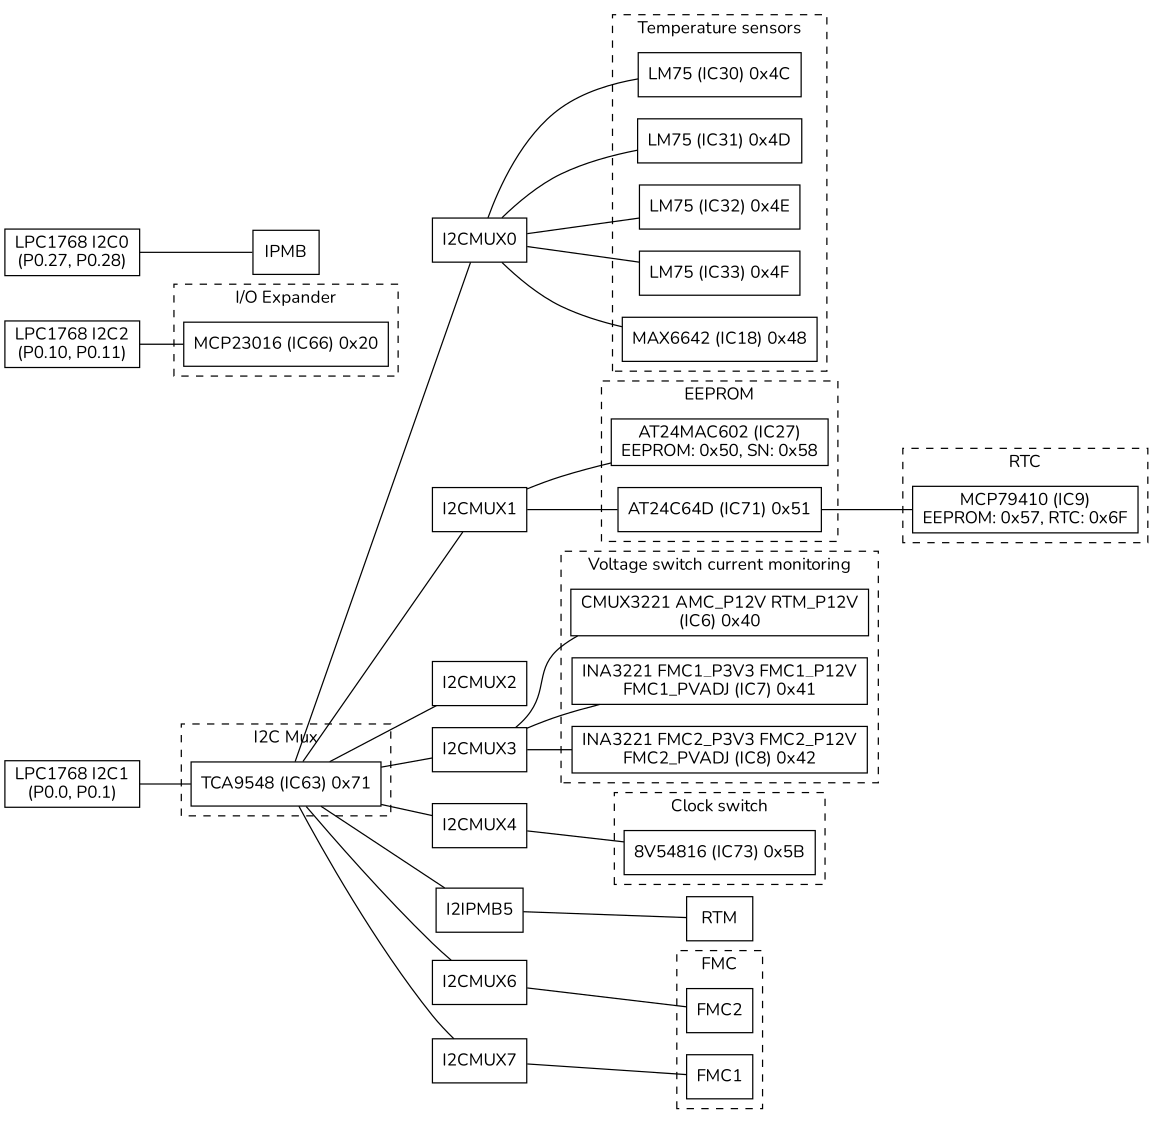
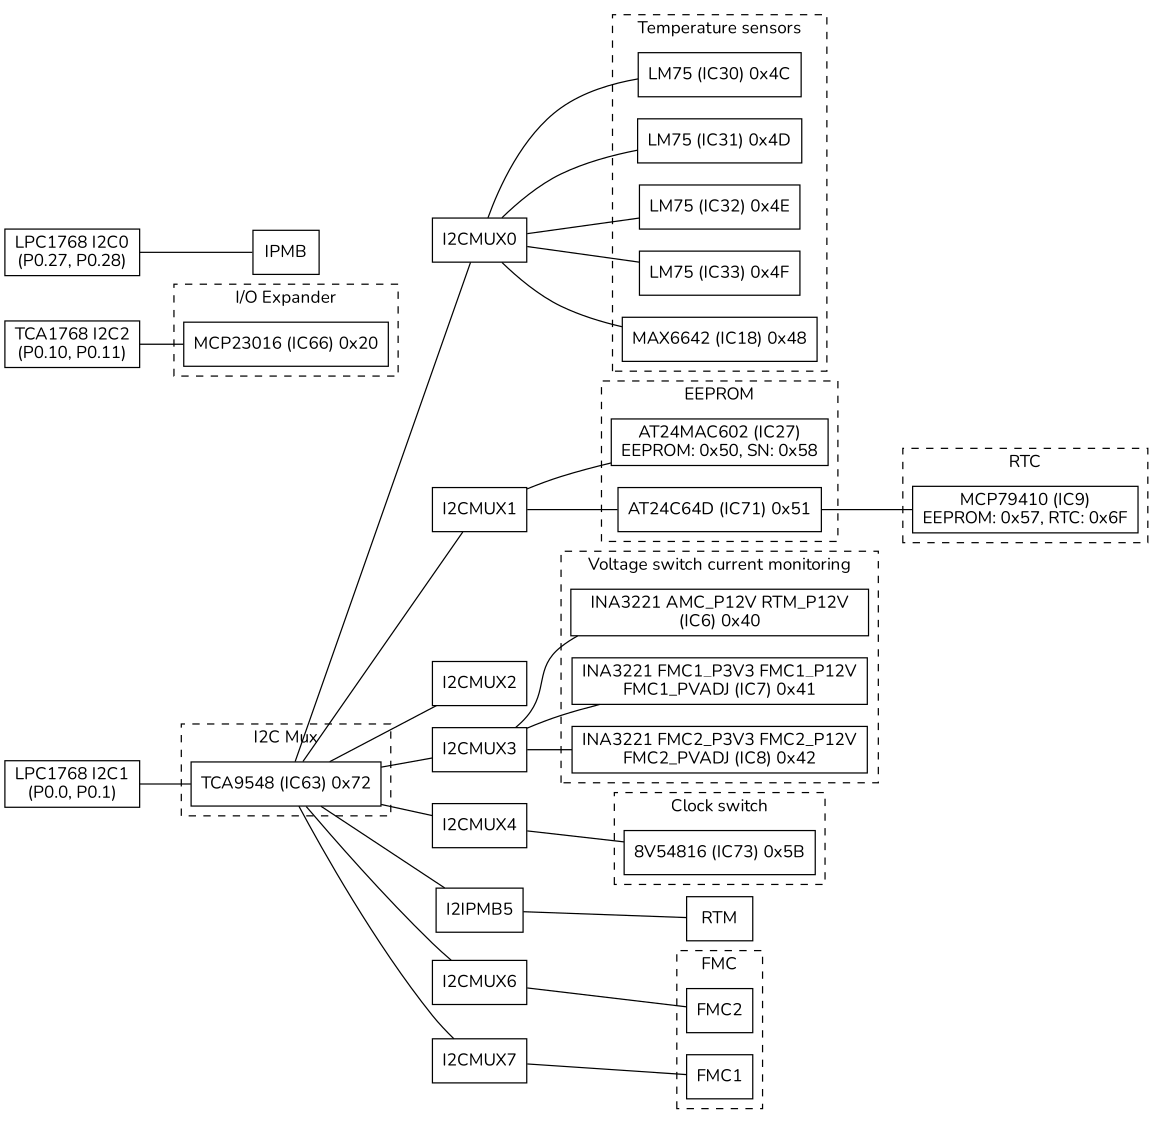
  graph {
    fontname=Nunito
    rankdir=LR
    node [fontname=Nunito shape=rectangle]
    edge [fontname=Nunito]
-   n1 [label="TCA9548 (IC63) 0x71"]
+   n1 [label="TCA9548 (IC63) 0x72"]
    n2 [label="MCP23016 (IC66) 0x20"]
    n3 [label="LM75 (IC30) 0x4C"]
    n4 [label="LM75 (IC31) 0x4D"]
    n5 [label="LM75 (IC32) 0x4E"]
    n6 [label="LM75 (IC33) 0x4F"]
    n7 [label="MAX6642 (IC18) 0x48"]
    n8 [label="MCP79410 (IC9)\nEEPROM: 0x57, RTC: 0x6F"]
    n9 [label="AT24MAC602 (IC27)\nEEPROM: 0x50, SN: 0x58"]
    n10 [label="AT24C64D (IC71) 0x51"]
-   n11 [label="CMUX3221 AMC_P12V RTM_P12V\n(IC6) 0x40"]
+   n11 [label="INA3221 AMC_P12V RTM_P12V\n(IC6) 0x40"]
    n12 [label="INA3221 FMC1_P3V3 FMC1_P12V\nFMC1_PVADJ (IC7) 0x41"]
    n13 [label="INA3221 FMC2_P3V3 FMC2_P12V\nFMC2_PVADJ (IC8) 0x42"]
    n14 [label="8V54816 (IC73) 0x5B"]
    n15 [label=FMC2]
    n16 [label=FMC1]
    n17 [label=I2CMUX0]
    n18 [label=I2CMUX1]
    n19 [label=I2CMUX2]
    n20 [label=I2CMUX3]
    n21 [label=I2CMUX4]
    n22 [label=I2IPMB5]
    n23 [label=I2CMUX6]
    n24 [label=I2CMUX7]
    n25 [label="LPC1768 I2C0\n(P0.27, P0.28)"]
    n26 [label=IPMB]
    n27 [label="LPC1768 I2C1\n(P0.0, P0.1)"]
-   n28 [label="LPC1768 I2C2\n(P0.10, P0.11)"]
+   n28 [label="TCA1768 I2C2\n(P0.10, P0.11)"]
    n29 [label=RTM]
    subgraph cluster_1 {
      label="I2C Mux"
      style=dashed
      n1
    }
    subgraph cluster_2 {
      label="I/O Expander"
      style=dashed
      n2
    }
    subgraph cluster_3 {
      label="Temperature sensors"
      style=dashed
      n3
      n4
      n5
      n6
      n7
    }
    subgraph cluster_4 {
      label=RTC
      style=dashed
      n8
    }
    subgraph cluster_5 {
      label=EEPROM
      style=dashed
      n9
      n10
    }
    subgraph cluster_6 {
      label="Voltage switch current monitoring"
      style=dashed
      n11
      n12
      n13
    }
    subgraph cluster_7 {
      label="Clock switch"
      style=dashed
      n14
    }
    subgraph cluster_8 {
      label=FMC
      style=dashed
      n15
      n16
    }
    n1 -- n17
    n1 -- n18
    n1 -- n19
    n1 -- n20
    n1 -- n21
    n1 -- n22
    n1 -- n23
    n1 -- n24
    n10 -- n8
    n17 -- n3
    n17 -- n4
    n17 -- n5
    n17 -- n6
    n17 -- n7
    n18 -- n9
    n18 -- n10
    n20 -- n11
    n20 -- n12
    n20 -- n13
    n21 -- n14
    n22 -- n29
    n23 -- n15
    n24 -- n16
    n25 -- n26
    n27 -- n1
    n28 -- n2
  }
